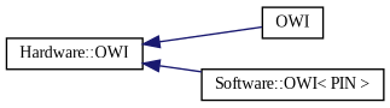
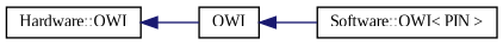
  digraph {
    fontname="Liberation Serif"
    rankdir=LR
    node [color=black fillcolor=white fontname="Liberation Serif" fontsize=10 shape=record style=filled]
    edge [color=midnightblue dir=back fontname="Liberation Serif" fontsize=10 labelfontname=Helvetica labelfontsize=10 style=solid]
    n1 [height=0.2 label=OWI width=0.4]
    n2 [height=0.2 label="Software::OWI\< PIN \>" width=0.4]
    n3 [height=0.2 label="Hardware::OWI" width=0.4]
-   n3 -> n2
+   n1 -> n2
    n3 -> n1
  }
